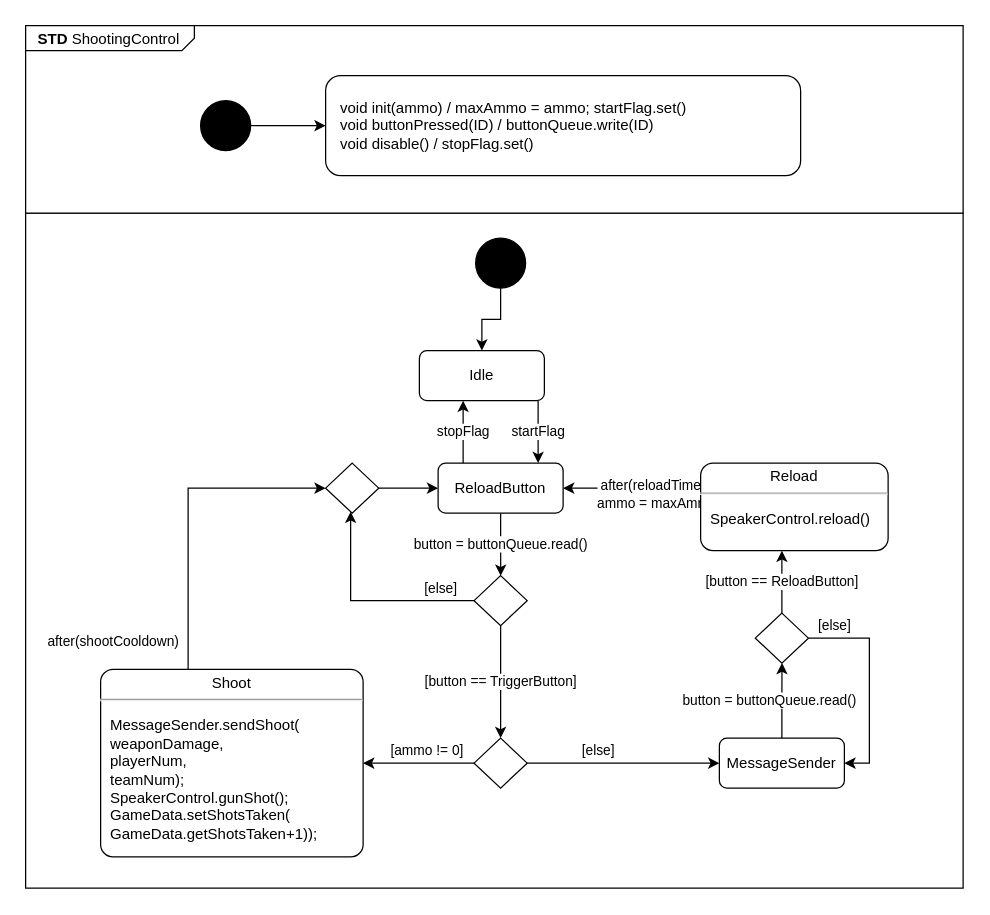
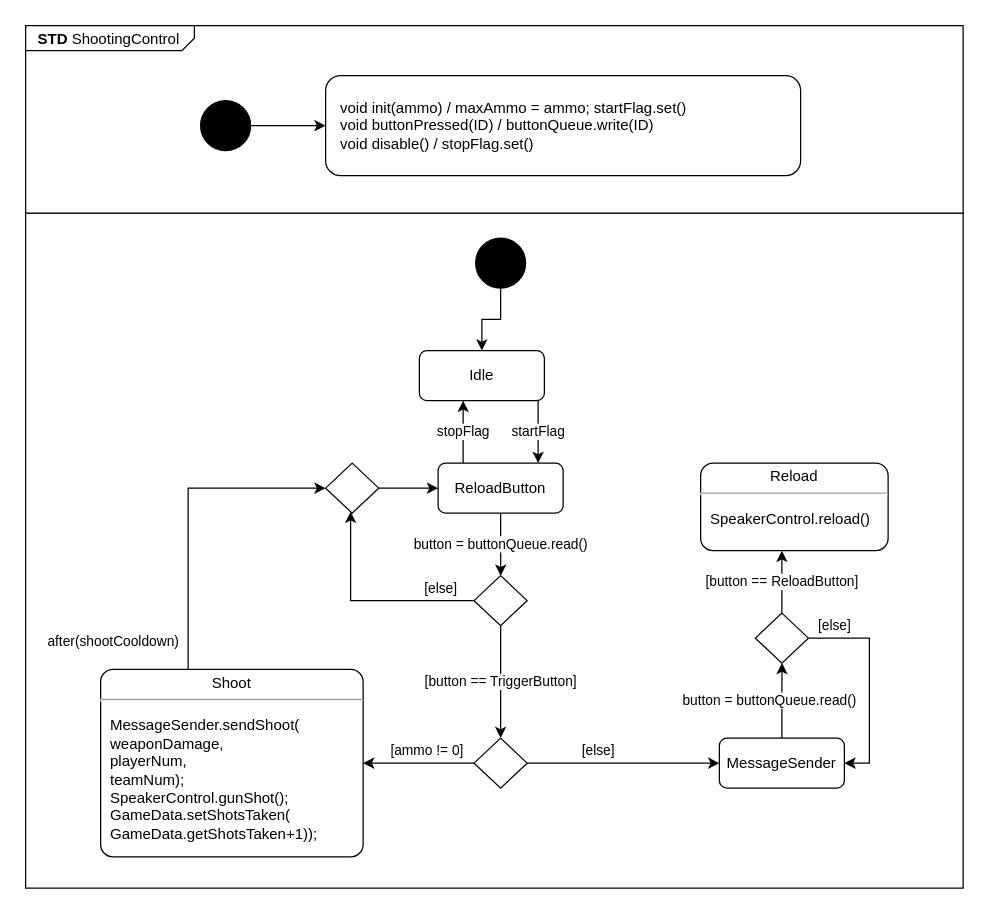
  <mxCell id="0" />
  <mxCell id="1" parent="0" />
  <mxCell id="2" value="" style="group" vertex="1" connectable="0" parent="1"><mxGeometry x="20" y="20" width="750" height="690" as="geometry" /></mxCell>
  <mxCell id="3" value="" style="rounded=0;whiteSpace=wrap;html=1;" vertex="1" parent="2"><mxGeometry y="150" width="750" height="540" as="geometry" /></mxCell>
  <mxCell id="4" value="&lt;p style=&quot;margin:0px;margin-top:4px;margin-left:10px;text-align:left;&quot;&gt;&lt;b&gt;STD &lt;/b&gt;ShootingControl&lt;/p&gt;" style="html=1;shape=mxgraph.sysml.package;html=1;overflow=fill;whiteSpace=wrap;labelX=135.88;" vertex="1" parent="2"><mxGeometry width="750" height="150" as="geometry" /></mxCell>
  <mxCell id="5" style="edgeStyle=orthogonalEdgeStyle;rounded=0;orthogonalLoop=1;jettySize=auto;html=1;" edge="1" parent="1" source="6" target="7"><mxGeometry relative="1" as="geometry" /></mxCell>
  <mxCell id="6" value="" style="shape=ellipse;html=1;fillColor=strokeColor;fontSize=18;fontColor=#ffffff;" vertex="1" parent="1"><mxGeometry x="160" y="80" width="40" height="40" as="geometry" /></mxCell>
  <mxCell id="7" value="void init(ammo) / maxAmmo = ammo; startFlag.set()&lt;br&gt;void buttonPressed(ID) / buttonQueue.write(ID)&lt;br&gt;void disable() / stopFlag.set()" style="shape=rect;rounded=1;html=1;whiteSpace=wrap;align=left;spacingLeft=10;" vertex="1" parent="1"><mxGeometry x="260" y="60" width="380" height="80" as="geometry" /></mxCell>
  <mxCell id="8" style="edgeStyle=orthogonalEdgeStyle;rounded=0;orthogonalLoop=1;jettySize=auto;html=1;" edge="1" parent="1" source="9" target="11"><mxGeometry relative="1" as="geometry" /></mxCell>
  <mxCell id="9" value="" style="shape=ellipse;html=1;fillColor=strokeColor;fontSize=18;fontColor=#ffffff;" vertex="1" parent="1"><mxGeometry x="380" y="190" width="40" height="40" as="geometry" /></mxCell>
  <mxCell id="10" value="startFlag" style="edgeStyle=orthogonalEdgeStyle;rounded=0;orthogonalLoop=1;jettySize=auto;html=1;" edge="1" parent="1" source="11" target="14"><mxGeometry relative="1" as="geometry"><Array as="points"><mxPoint x="430" y="350" /><mxPoint x="430" y="350" /></Array></mxGeometry></mxCell>
  <mxCell id="11" value="Idle" style="shape=rect;rounded=1;html=1;whiteSpace=wrap;align=center;" vertex="1" parent="1"><mxGeometry x="335" y="280" width="100" height="40" as="geometry" /></mxCell>
  <mxCell id="12" value="button = buttonQueue.read()" style="edgeStyle=orthogonalEdgeStyle;rounded=0;orthogonalLoop=1;jettySize=auto;html=1;" edge="1" parent="1" source="14" target="23"><mxGeometry relative="1" as="geometry" /></mxCell>
  <mxCell id="13" value="stopFlag" style="edgeStyle=orthogonalEdgeStyle;rounded=0;orthogonalLoop=1;jettySize=auto;html=1;" edge="1" parent="1" source="14" target="11"><mxGeometry relative="1" as="geometry"><Array as="points"><mxPoint x="370" y="360" /><mxPoint x="370" y="360" /></Array></mxGeometry></mxCell>
  <mxCell id="14" value="ReloadButton" style="shape=rect;rounded=1;html=1;whiteSpace=wrap;align=center;" vertex="1" parent="1"><mxGeometry x="350" y="370" width="100" height="40" as="geometry" /></mxCell>
  <mxCell id="15" value="[ammo != 0]" style="edgeStyle=orthogonalEdgeStyle;rounded=0;orthogonalLoop=1;jettySize=auto;html=1;" edge="1" parent="1" source="17" target="19"><mxGeometry x="-0.143" y="-10" relative="1" as="geometry"><mxPoint as="offset" /></mxGeometry></mxCell>
  <mxCell id="16" value="[else]" style="edgeStyle=orthogonalEdgeStyle;rounded=0;orthogonalLoop=1;jettySize=auto;html=1;" edge="1" parent="1" source="17" target="25"><mxGeometry x="-0.263" y="10" relative="1" as="geometry"><mxPoint as="offset" /></mxGeometry></mxCell>
  <mxCell id="17" value="" style="rhombus;whiteSpace=wrap;html=1;" vertex="1" parent="1"><mxGeometry x="378.75" y="590" width="42.5" height="40" as="geometry" /></mxCell>
  <mxCell id="18" value="after(shootCooldown)" style="edgeStyle=orthogonalEdgeStyle;rounded=0;orthogonalLoop=1;jettySize=auto;html=1;" edge="1" parent="1" source="19" target="30"><mxGeometry x="-0.829" y="60" relative="1" as="geometry"><Array as="points"><mxPoint x="150" y="390" /></Array><mxPoint as="offset" /></mxGeometry></mxCell>
  <mxCell id="19" value="&lt;p style=&quot;margin:0px;margin-top:4px;text-align:center;&quot;&gt;Shoot&lt;/p&gt;&lt;hr&gt;&lt;p&gt;&lt;/p&gt;&lt;p style=&quot;margin:0px;margin-left:8px;text-align:left;&quot;&gt;MessageSender.sendShoot(&lt;/p&gt;&lt;p style=&quot;margin:0px;margin-left:8px;text-align:left;&quot;&gt;weaponDamage,&lt;/p&gt;&lt;p style=&quot;margin:0px;margin-left:8px;text-align:left;&quot;&gt;&lt;span style=&quot;background-color: initial;&quot;&gt;playerNum,&lt;/span&gt;&lt;/p&gt;&lt;p style=&quot;margin:0px;margin-left:8px;text-align:left;&quot;&gt;&lt;span style=&quot;background-color: initial;&quot;&gt;teamNum);&lt;/span&gt;&lt;/p&gt;&lt;p style=&quot;margin:0px;margin-left:8px;text-align:left;&quot;&gt;&lt;span style=&quot;background-color: initial;&quot;&gt;SpeakerControl.gunShot();&lt;/span&gt;&lt;/p&gt;&lt;p style=&quot;margin:0px;margin-left:8px;text-align:left;&quot;&gt;GameData.setShotsTaken(&lt;/p&gt;&lt;p style=&quot;margin:0px;margin-left:8px;text-align:left;&quot;&gt;GameData.getShotsTaken+1));&lt;/p&gt;" style="shape=mxgraph.sysml.simpleState;html=1;overflow=fill;whiteSpace=wrap;align=center;" vertex="1" parent="1"><mxGeometry x="80" y="535" width="210" height="150" as="geometry" /></mxCell>
- <mxCell id="20" value="after(reloadTime) / &lt;br&gt;ammo = maxAmmo" style="edgeStyle=orthogonalEdgeStyle;rounded=0;orthogonalLoop=1;jettySize=auto;html=1;" edge="1" parent="1" source="31" target="14"><mxGeometry x="0.04" y="-20" relative="1" as="geometry"><mxPoint x="575" y="390" as="sourcePoint" /><Array as="points" /><mxPoint as="offset" /></mxGeometry></mxCell>
  <mxCell id="21" value="[button == TriggerButton]" style="edgeStyle=orthogonalEdgeStyle;rounded=0;orthogonalLoop=1;jettySize=auto;html=1;" edge="1" parent="1" source="23" target="17"><mxGeometry relative="1" as="geometry"><mxPoint x="400" y="530" as="sourcePoint" /></mxGeometry></mxCell>
  <mxCell id="22" value="[else]" style="edgeStyle=orthogonalEdgeStyle;rounded=0;orthogonalLoop=1;jettySize=auto;html=1;" edge="1" parent="1" source="23" target="30"><mxGeometry x="-0.678" y="-10" relative="1" as="geometry"><Array as="points"><mxPoint x="280" y="480" /><mxPoint x="280" y="390" /></Array><mxPoint as="offset" /></mxGeometry></mxCell>
  <mxCell id="23" value="" style="rhombus;whiteSpace=wrap;html=1;" vertex="1" parent="1"><mxGeometry x="378.75" y="460" width="42.5" height="40" as="geometry" /></mxCell>
  <mxCell id="24" value="button = buttonQueue.read()" style="edgeStyle=orthogonalEdgeStyle;rounded=0;orthogonalLoop=1;jettySize=auto;html=1;" edge="1" parent="1" source="25" target="28"><mxGeometry x="-0.002" y="-10" relative="1" as="geometry"><mxPoint x="-20" as="offset" /></mxGeometry></mxCell>
  <mxCell id="25" value="MessageSender" style="shape=rect;rounded=1;html=1;whiteSpace=wrap;align=center;" vertex="1" parent="1"><mxGeometry x="575" y="590" width="100" height="40" as="geometry" /></mxCell>
  <mxCell id="26" value="[button == ReloadButton]" style="edgeStyle=orthogonalEdgeStyle;rounded=0;orthogonalLoop=1;jettySize=auto;html=1;" edge="1" parent="1" source="28" target="31"><mxGeometry relative="1" as="geometry"><mxPoint x="625" y="410" as="targetPoint" /><Array as="points"><mxPoint x="625" y="440" /><mxPoint x="625" y="440" /></Array></mxGeometry></mxCell>
  <mxCell id="27" value="[else]" style="edgeStyle=orthogonalEdgeStyle;rounded=0;orthogonalLoop=1;jettySize=auto;html=1;" edge="1" parent="1" source="28" target="25"><mxGeometry x="-0.748" y="10" relative="1" as="geometry"><Array as="points"><mxPoint x="695" y="510" /><mxPoint x="695" y="610" /></Array><mxPoint as="offset" /></mxGeometry></mxCell>
  <mxCell id="28" value="" style="rhombus;whiteSpace=wrap;html=1;" vertex="1" parent="1"><mxGeometry x="603.75" y="490" width="42.5" height="40" as="geometry" /></mxCell>
  <mxCell id="29" style="edgeStyle=orthogonalEdgeStyle;rounded=0;orthogonalLoop=1;jettySize=auto;html=1;" edge="1" parent="1" source="30" target="14"><mxGeometry relative="1" as="geometry" /></mxCell>
  <mxCell id="30" value="" style="rhombus;whiteSpace=wrap;html=1;" vertex="1" parent="1"><mxGeometry x="260" y="370" width="42.5" height="40" as="geometry" /></mxCell>
  <mxCell id="31" value="&lt;p style=&quot;margin:0px;margin-top:4px;text-align:center;&quot;&gt;Reload&lt;/p&gt;&lt;hr&gt;&lt;p&gt;&lt;/p&gt;&lt;p style=&quot;margin:0px;margin-left:8px;text-align:left;&quot;&gt;SpeakerControl.reload()&lt;/p&gt;" style="shape=mxgraph.sysml.simpleState;html=1;overflow=fill;whiteSpace=wrap;align=center;" vertex="1" parent="1"><mxGeometry x="560" y="370" width="150" height="70" as="geometry" /></mxCell>
